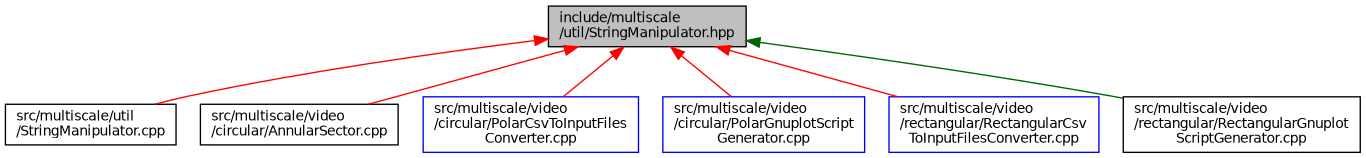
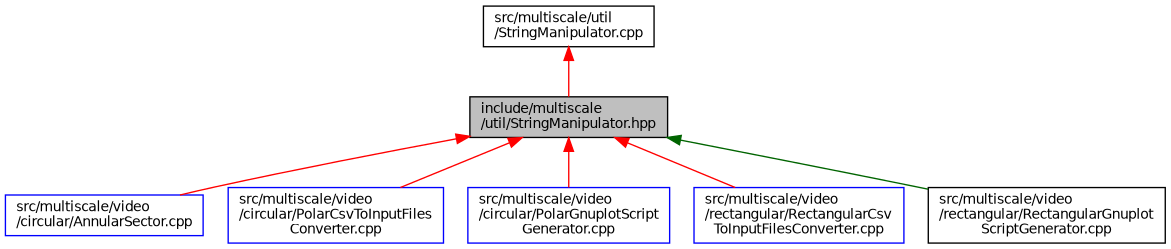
  digraph {
    node [color=blue fillcolor=white fontname=Helvetica fontsize=10 shape=record style=filled]
    edge [color=red dir=back fontname=Helvetica fontsize=10 labelfontname=Helvetica labelfontsize=10 style=solid]
    n1 [color=black fillcolor=grey75 fontcolor=black height=0.2 label="include/multiscale\l/util/StringManipulator.hpp" width=0.4]
    n2 [color=black height=0.2 label="src/multiscale/util\l/StringManipulator.cpp" width=0.4]
-   n3 [color=black height=0.2 label="src/multiscale/video\l/circular/AnnularSector.cpp" width=0.4]
+   n3 [height=0.2 label="src/multiscale/video\l/circular/AnnularSector.cpp" width=0.4]
    n4 [height=0.2 label="src/multiscale/video\l/circular/PolarCsvToInputFiles\lConverter.cpp" width=0.4]
    n5 [height=0.2 label="src/multiscale/video\l/circular/PolarGnuplotScript\lGenerator.cpp" width=0.4]
    n6 [height=0.2 label="src/multiscale/video\l/rectangular/RectangularCsv\lToInputFilesConverter.cpp" width=0.4]
    n7 [color=black height=0.2 label="src/multiscale/video\l/rectangular/RectangularGnuplot\lScriptGenerator.cpp" width=0.4]
-   n1 -> n2
+   n2 -> n1
    n1 -> n3
    n1 -> n4
    n1 -> n5
    n1 -> n6
    n1 -> n7 [color=darkgreen]
  }
